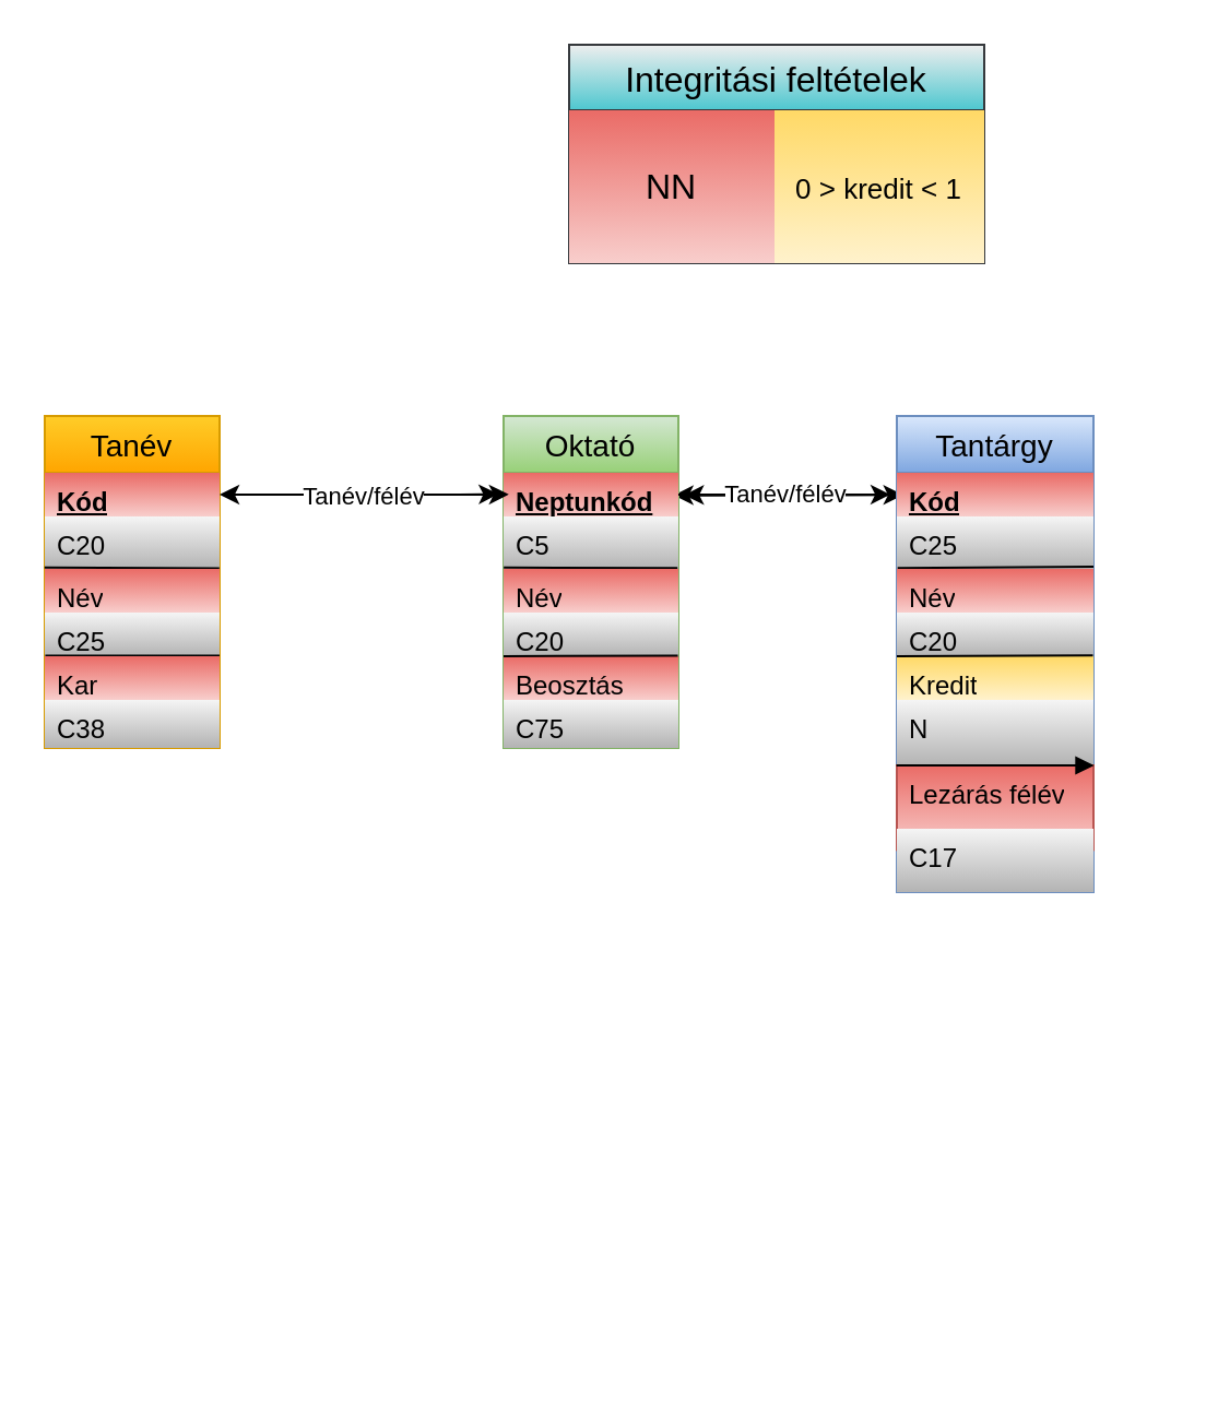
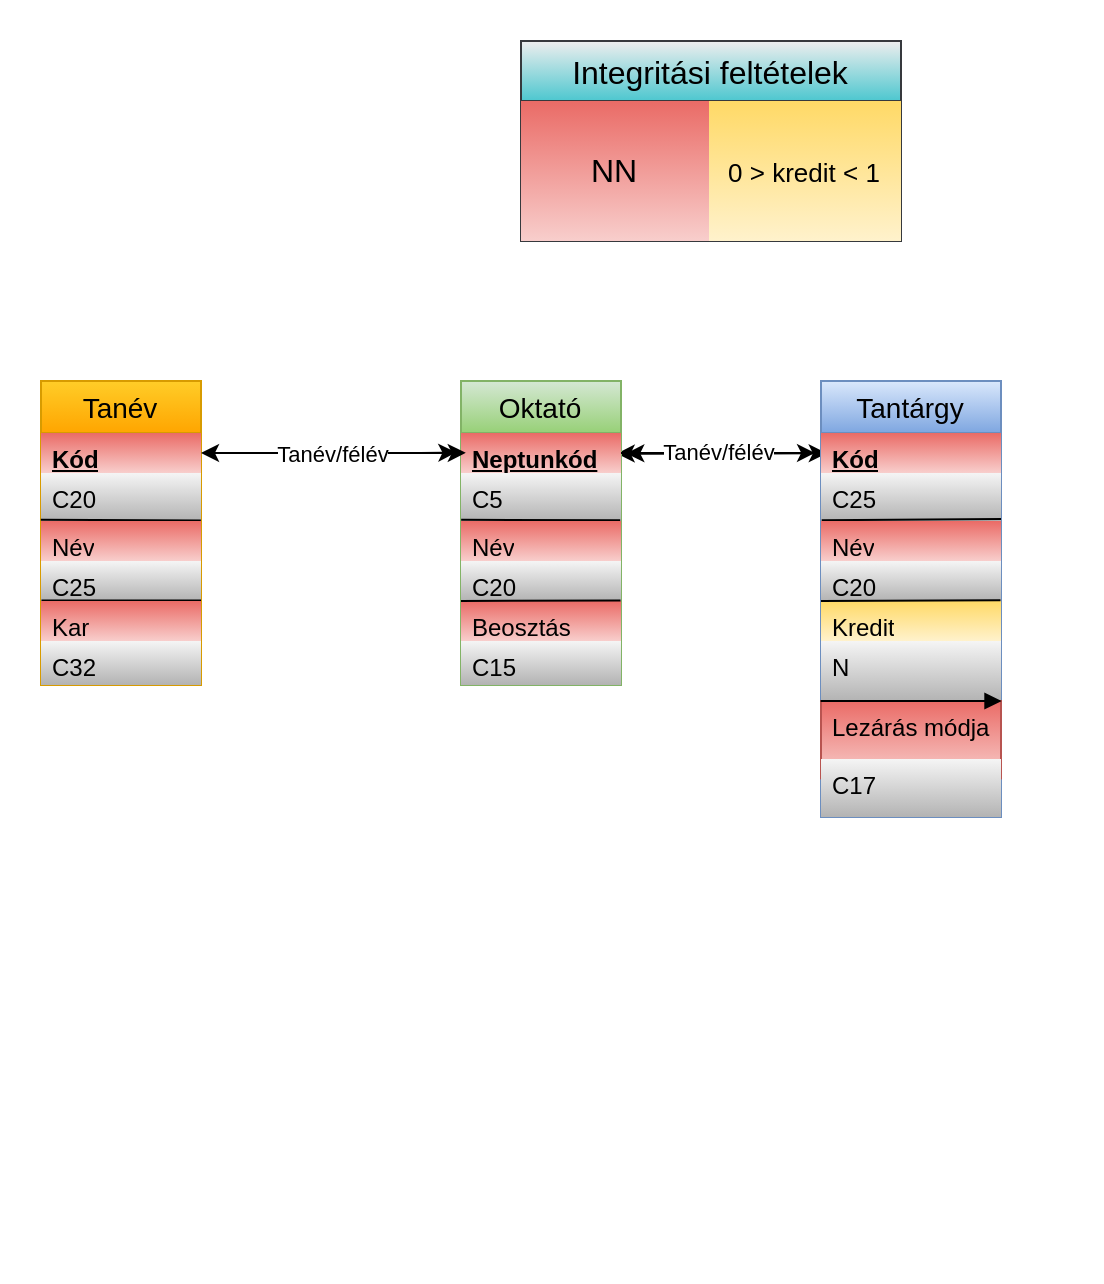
  <mxCell id="0" />
  <mxCell id="1" parent="0" />
  <mxCell id="2" value="" style="endArrow=classic;html=1;rounded=0;exitX=0;exitY=0.5;exitDx=0;exitDy=0;entryX=1.033;entryY=0.51;entryDx=0;entryDy=0;entryPerimeter=0;" parent="1" source="23" target="14" edge="1"><mxGeometry width="50" height="50" relative="1" as="geometry"><mxPoint x="290" y="350" as="sourcePoint" /><mxPoint x="320" y="230" as="targetPoint" /></mxGeometry></mxCell>
  <mxCell id="3" value="" style="endArrow=classic;startArrow=classic;html=1;rounded=0;entryX=0.032;entryY=0.508;entryDx=0;entryDy=0;entryPerimeter=0;exitX=0.973;exitY=0.515;exitDx=0;exitDy=0;exitPerimeter=0;" parent="1" source="14" target="23" edge="1"><mxGeometry width="50" height="50" relative="1" as="geometry"><mxPoint x="310" y="380" as="sourcePoint" /><mxPoint x="420" y="226" as="targetPoint" /></mxGeometry></mxCell>
  <mxCell id="4" value="Tanév" style="swimlane;fontStyle=0;childLayout=stackLayout;horizontal=1;startSize=26;horizontalStack=0;resizeParent=1;resizeParentMax=0;resizeLast=0;collapsible=1;marginBottom=0;align=center;fontSize=14;fillColor=#ffcd28;strokeColor=#d79b00;gradientColor=#ffa500;" parent="1" vertex="1"><mxGeometry x="20" y="190" width="80" height="152" as="geometry" /></mxCell>
  <mxCell id="5" value="&lt;u&gt;Kód&lt;/u&gt;" style="text;strokeColor=none;fillColor=#f8cecc;spacingLeft=4;spacingRight=4;overflow=hidden;rotatable=0;points=[[0,0.5],[1,0.5]];portConstraint=eastwest;fontSize=12;whiteSpace=wrap;html=1;strokeWidth=1;fontStyle=1;gradientColor=#ea6b66;gradientDirection=north;" parent="4" vertex="1"><mxGeometry y="26" width="80" height="20" as="geometry" /></mxCell>
  <mxCell id="6" value="C20" style="text;strokeColor=none;fillColor=#f5f5f5;spacingLeft=4;spacingRight=4;overflow=hidden;rotatable=0;points=[[0,0.5],[1,0.5]];portConstraint=eastwest;fontSize=12;whiteSpace=wrap;html=1;perimeterSpacing=0;gradientColor=#b3b3b3;" parent="4" vertex="1"><mxGeometry y="46" width="80" height="24" as="geometry" /></mxCell>
  <mxCell id="7" value="" style="endArrow=none;html=1;rounded=0;entryX=0.999;entryY=-0.014;entryDx=0;entryDy=0;entryPerimeter=0;exitX=-0.001;exitY=-0.029;exitDx=0;exitDy=0;exitPerimeter=0;" parent="4" source="8" target="8" edge="1"><mxGeometry relative="1" as="geometry"><mxPoint x="-1" y="70" as="sourcePoint" /><mxPoint x="80" y="70" as="targetPoint" /></mxGeometry></mxCell>
  <mxCell id="8" value="Név" style="text;strokeColor=none;fillColor=#f8cecc;spacingLeft=4;spacingRight=4;overflow=hidden;rotatable=0;points=[[0,0.5],[1,0.5]];portConstraint=eastwest;fontSize=12;whiteSpace=wrap;html=1;gradientColor=#ea6b66;gradientDirection=north;" parent="4" vertex="1"><mxGeometry y="70" width="80" height="20" as="geometry" /></mxCell>
  <mxCell id="9" value="C25" style="text;strokeColor=none;fillColor=#f5f5f5;spacingLeft=4;spacingRight=4;overflow=hidden;rotatable=0;points=[[0,0.5],[1,0.5]];portConstraint=eastwest;fontSize=12;whiteSpace=wrap;html=1;gradientColor=#b3b3b3;" parent="4" vertex="1"><mxGeometry y="90" width="80" height="20" as="geometry" /></mxCell>
  <mxCell id="10" value="" style="endArrow=none;html=1;rounded=0;exitX=0.003;exitY=-0.014;exitDx=0;exitDy=0;exitPerimeter=0;entryX=1;entryY=-0.014;entryDx=0;entryDy=0;entryPerimeter=0;" parent="4" source="11" target="11" edge="1"><mxGeometry relative="1" as="geometry"><mxPoint x="0.8" y="110.5" as="sourcePoint" /><mxPoint x="80.0" y="110" as="targetPoint" /></mxGeometry></mxCell>
  <mxCell id="11" value="Kar" style="text;strokeColor=none;fillColor=#f8cecc;spacingLeft=4;spacingRight=4;overflow=hidden;rotatable=0;points=[[0,0.5],[1,0.5]];portConstraint=eastwest;fontSize=12;whiteSpace=wrap;html=1;gradientColor=#ea6b66;gradientDirection=north;" parent="4" vertex="1"><mxGeometry y="110" width="80" height="20" as="geometry" /></mxCell>
- <mxCell id="12" value="C38" style="text;strokeColor=none;fillColor=#f5f5f5;spacingLeft=4;spacingRight=4;overflow=hidden;rotatable=0;points=[[0,0.5],[1,0.5]];portConstraint=eastwest;fontSize=12;whiteSpace=wrap;html=1;gradientColor=#b3b3b3;" parent="4" vertex="1"><mxGeometry y="130" width="80" height="22" as="geometry" /></mxCell>
+ <mxCell id="12" value="C32" style="text;strokeColor=none;fillColor=#f5f5f5;spacingLeft=4;spacingRight=4;overflow=hidden;rotatable=0;points=[[0,0.5],[1,0.5]];portConstraint=eastwest;fontSize=12;whiteSpace=wrap;html=1;gradientColor=#b3b3b3;" parent="4" vertex="1"><mxGeometry y="130" width="80" height="22" as="geometry" /></mxCell>
  <mxCell id="13" value="Oktató" style="swimlane;fontStyle=0;childLayout=stackLayout;horizontal=1;startSize=26;horizontalStack=0;resizeParent=1;resizeParentMax=0;resizeLast=0;collapsible=1;marginBottom=0;align=center;fontSize=14;fillColor=#d5e8d4;strokeColor=#82b366;gradientColor=#97d077;" parent="1" vertex="1"><mxGeometry x="230" y="190" width="80" height="152" as="geometry" /></mxCell>
  <mxCell id="14" value="&lt;u&gt;Neptunkód&lt;/u&gt;" style="text;strokeColor=none;fillColor=#f8cecc;spacingLeft=4;spacingRight=4;overflow=hidden;rotatable=0;points=[[0,0.5],[1,0.5]];portConstraint=eastwest;fontSize=12;whiteSpace=wrap;html=1;strokeWidth=1;fontStyle=1;gradientColor=#ea6b66;gradientDirection=north;" parent="13" vertex="1"><mxGeometry y="26" width="80" height="20" as="geometry" /></mxCell>
  <mxCell id="15" value="C5" style="text;strokeColor=none;fillColor=#f5f5f5;spacingLeft=4;spacingRight=4;overflow=hidden;rotatable=0;points=[[0,0.5],[1,0.5]];portConstraint=eastwest;fontSize=12;whiteSpace=wrap;html=1;perimeterSpacing=0;gradientColor=#b3b3b3;" parent="13" vertex="1"><mxGeometry y="46" width="80" height="24" as="geometry" /></mxCell>
  <mxCell id="16" value="" style="endArrow=none;html=1;rounded=0;entryX=0.995;entryY=0.984;entryDx=0;entryDy=0;entryPerimeter=0;exitX=0.001;exitY=-0.029;exitDx=0;exitDy=0;exitPerimeter=0;" parent="13" source="17" target="15" edge="1"><mxGeometry relative="1" as="geometry"><mxPoint y="70" as="sourcePoint" /><mxPoint x="80" y="69" as="targetPoint" /></mxGeometry></mxCell>
  <mxCell id="17" value="Név" style="text;strokeColor=none;fillColor=#f8cecc;spacingLeft=4;spacingRight=4;overflow=hidden;rotatable=0;points=[[0,0.5],[1,0.5]];portConstraint=eastwest;fontSize=12;whiteSpace=wrap;html=1;gradientColor=#ea6b66;gradientDirection=north;" parent="13" vertex="1"><mxGeometry y="70" width="80" height="20" as="geometry" /></mxCell>
  <mxCell id="18" value="C20" style="text;strokeColor=none;fillColor=#f5f5f5;spacingLeft=4;spacingRight=4;overflow=hidden;rotatable=0;points=[[0,0.5],[1,0.5]];portConstraint=eastwest;fontSize=12;whiteSpace=wrap;html=1;gradientColor=#b3b3b3;" parent="13" vertex="1"><mxGeometry y="90" width="80" height="20" as="geometry" /></mxCell>
  <mxCell id="19" value="Beosztás" style="text;strokeColor=none;fillColor=#f8cecc;spacingLeft=4;spacingRight=4;overflow=hidden;rotatable=0;points=[[0,0.5],[1,0.5]];portConstraint=eastwest;fontSize=12;whiteSpace=wrap;html=1;gradientColor=#ea6b66;gradientDirection=north;" parent="13" vertex="1"><mxGeometry y="110" width="80" height="20" as="geometry" /></mxCell>
- <mxCell id="20" value="C75&lt;div&gt;&lt;br&gt;&lt;/div&gt;" style="text;strokeColor=none;fillColor=#f5f5f5;spacingLeft=4;spacingRight=4;overflow=hidden;rotatable=0;points=[[0,0.5],[1,0.5]];portConstraint=eastwest;fontSize=12;whiteSpace=wrap;html=1;gradientColor=#b3b3b3;" parent="13" vertex="1"><mxGeometry y="130" width="80" height="22" as="geometry" /></mxCell>
+ <mxCell id="20" value="C15&lt;div&gt;&lt;br&gt;&lt;/div&gt;" style="text;strokeColor=none;fillColor=#f5f5f5;spacingLeft=4;spacingRight=4;overflow=hidden;rotatable=0;points=[[0,0.5],[1,0.5]];portConstraint=eastwest;fontSize=12;whiteSpace=wrap;html=1;gradientColor=#b3b3b3;" parent="13" vertex="1"><mxGeometry y="130" width="80" height="22" as="geometry" /></mxCell>
  <mxCell id="21" value="" style="endArrow=none;html=1;rounded=0;entryX=0.997;entryY=-0.014;entryDx=0;entryDy=0;entryPerimeter=0;" parent="13" target="19" edge="1"><mxGeometry relative="1" as="geometry"><mxPoint y="110" as="sourcePoint" /><mxPoint x="80" y="112" as="targetPoint" /></mxGeometry></mxCell>
  <mxCell id="22" value="Tantárgy" style="swimlane;fontStyle=0;childLayout=stackLayout;horizontal=1;startSize=26;horizontalStack=0;resizeParent=1;resizeParentMax=0;resizeLast=0;collapsible=1;marginBottom=0;align=center;fontSize=14;fillColor=#dae8fc;strokeColor=#6c8ebf;gradientColor=#7ea6e0;" parent="1" vertex="1"><mxGeometry x="410" y="190" width="90" height="218" as="geometry" /></mxCell>
  <mxCell id="23" value="&lt;u&gt;Kód&lt;/u&gt;" style="text;strokeColor=none;fillColor=#f8cecc;spacingLeft=4;spacingRight=4;overflow=hidden;rotatable=0;points=[[0,0.5],[1,0.5]];portConstraint=eastwest;fontSize=12;whiteSpace=wrap;html=1;strokeWidth=1;fontStyle=1;gradientColor=#ea6b66;gradientDirection=north;" parent="22" vertex="1"><mxGeometry y="26" width="90" height="20" as="geometry" /></mxCell>
  <mxCell id="24" value="C25" style="text;strokeColor=none;fillColor=#f5f5f5;spacingLeft=4;spacingRight=4;overflow=hidden;rotatable=0;points=[[0,0.5],[1,0.5]];portConstraint=eastwest;fontSize=12;whiteSpace=wrap;html=1;perimeterSpacing=0;gradientColor=#b3b3b3;" parent="22" vertex="1"><mxGeometry y="46" width="90" height="24" as="geometry" /></mxCell>
  <mxCell id="25" value="" style="endArrow=none;html=1;rounded=0;exitX=0.004;exitY=-0.02;exitDx=0;exitDy=0;exitPerimeter=0;" parent="22" source="26" edge="1"><mxGeometry relative="1" as="geometry"><mxPoint x="-1" y="70" as="sourcePoint" /><mxPoint x="90" y="69" as="targetPoint" /></mxGeometry></mxCell>
  <mxCell id="26" value="Név" style="text;strokeColor=none;fillColor=#f8cecc;spacingLeft=4;spacingRight=4;overflow=hidden;rotatable=0;points=[[0,0.5],[1,0.5]];portConstraint=eastwest;fontSize=12;whiteSpace=wrap;html=1;gradientColor=#ea6b66;gradientDirection=north;" parent="22" vertex="1"><mxGeometry y="70" width="90" height="20" as="geometry" /></mxCell>
  <mxCell id="27" value="C20&lt;div&gt;&lt;br&gt;&lt;/div&gt;" style="text;strokeColor=none;fillColor=#f5f5f5;spacingLeft=4;spacingRight=4;overflow=hidden;rotatable=0;points=[[0,0.5],[1,0.5]];portConstraint=eastwest;fontSize=12;whiteSpace=wrap;html=1;gradientColor=#b3b3b3;" parent="22" vertex="1"><mxGeometry y="90" width="90" height="20" as="geometry" /></mxCell>
  <mxCell id="28" value="Kredit" style="text;strokeColor=none;fillColor=#fff2cc;spacingLeft=4;spacingRight=4;overflow=hidden;rotatable=0;points=[[0,0.5],[1,0.5]];portConstraint=eastwest;fontSize=12;whiteSpace=wrap;html=1;gradientColor=#ffd966;gradientDirection=north;" parent="22" vertex="1"><mxGeometry y="110" width="90" height="20" as="geometry" /></mxCell>
  <mxCell id="29" value="N" style="text;spacingLeft=4;spacingRight=4;overflow=hidden;rotatable=0;points=[[0,0.5],[1,0.5]];portConstraint=eastwest;fontSize=12;whiteSpace=wrap;html=1;fillColor=#f5f5f5;strokeColor=none;gradientColor=#b3b3b3;" parent="22" vertex="1"><mxGeometry y="130" width="90" height="30" as="geometry" /></mxCell>
  <mxCell id="30" value="" style="group;fillColor=#f5f5f5;strokeColor=none;gradientColor=#b3b3b3;" parent="22" vertex="1" connectable="0"><mxGeometry y="160" width="90" height="58" as="geometry" /></mxCell>
- <mxCell id="31" value="Lezárás félév" style="text;strokeColor=#b85450;fillColor=#f8cecc;spacingLeft=4;spacingRight=4;overflow=hidden;rotatable=0;points=[[0,0.5],[1,0.5]];portConstraint=eastwest;fontSize=12;whiteSpace=wrap;html=1;gradientColor=#ea6b66;gradientDirection=north;" parent="30" vertex="1"><mxGeometry width="90" height="38.667" as="geometry" /></mxCell>
+ <mxCell id="31" value="Lezárás módja" style="text;strokeColor=#b85450;fillColor=#f8cecc;spacingLeft=4;spacingRight=4;overflow=hidden;rotatable=0;points=[[0,0.5],[1,0.5]];portConstraint=eastwest;fontSize=12;whiteSpace=wrap;html=1;gradientColor=#ea6b66;gradientDirection=north;" parent="30" vertex="1"><mxGeometry width="90" height="38.667" as="geometry" /></mxCell>
  <mxCell id="32" value="C17" style="text;strokeColor=none;fillColor=#f5f5f5;spacingLeft=4;spacingRight=4;overflow=hidden;rotatable=0;points=[[0,0.5],[1,0.5]];portConstraint=eastwest;fontSize=12;whiteSpace=wrap;html=1;gradientColor=#b3b3b3;" parent="30" vertex="1"><mxGeometry y="29" width="90" height="29" as="geometry" /></mxCell>
  <mxCell id="33" value="" style="endArrow=none;html=1;rounded=0;entryX=0.997;entryY=-0.02;entryDx=0;entryDy=0;entryPerimeter=0;" parent="22" target="28" edge="1"><mxGeometry relative="1" as="geometry"><mxPoint y="110" as="sourcePoint" /><mxPoint x="80" y="110" as="targetPoint" /></mxGeometry></mxCell>
  <mxCell id="34" value="" style="endArrow=block;html=1;rounded=0;exitX=-0.002;exitY=1;exitDx=0;exitDy=0;exitPerimeter=0;entryX=1.003;entryY=0;entryDx=0;entryDy=0;entryPerimeter=0;" parent="22" source="29" target="31" edge="1"><mxGeometry relative="1" as="geometry"><mxPoint x="5" y="149.933" as="sourcePoint" /><mxPoint x="85" y="149.933" as="targetPoint" /></mxGeometry></mxCell>
  <mxCell id="35" value="&lt;div&gt;&lt;br&gt;&lt;/div&gt;" style="text;strokeColor=none;fillColor=none;spacingLeft=4;spacingRight=4;overflow=hidden;rotatable=0;points=[[0,0.5],[1,0.5]];portConstraint=eastwest;fontSize=12;whiteSpace=wrap;html=1;" parent="1" vertex="1"><mxGeometry x="450" y="600" width="80" height="20" as="geometry" /></mxCell>
  <mxCell id="36" value="" style="endArrow=classic;html=1;rounded=0;entryX=1;entryY=0.5;entryDx=0;entryDy=0;exitX=0;exitY=0.5;exitDx=0;exitDy=0;" parent="1" source="14" target="5" edge="1"><mxGeometry relative="1" as="geometry"><mxPoint x="180" y="396" as="sourcePoint" /><mxPoint x="280" y="396" as="targetPoint" /></mxGeometry></mxCell>
  <mxCell id="37" value="Tanév/félév" style="edgeLabel;resizable=0;html=1;;align=center;verticalAlign=middle;" parent="36" connectable="0" vertex="1"><mxGeometry relative="1" as="geometry" /></mxCell>
  <mxCell id="38" value="" style="endArrow=classic;html=1;rounded=0;exitX=1;exitY=0.5;exitDx=0;exitDy=0;entryX=-0.033;entryY=0.497;entryDx=0;entryDy=0;entryPerimeter=0;" parent="1" source="14" target="23" edge="1"><mxGeometry relative="1" as="geometry"><mxPoint x="190" y="406" as="sourcePoint" /><mxPoint x="420" y="260" as="targetPoint" /></mxGeometry></mxCell>
  <mxCell id="39" value="Tanév/félév" style="edgeLabel;resizable=0;html=1;;align=center;verticalAlign=middle;" parent="38" connectable="0" vertex="1"><mxGeometry relative="1" as="geometry" /></mxCell>
  <mxCell id="40" value="" style="endArrow=classic;html=1;rounded=0;entryX=-0.029;entryY=0.486;entryDx=0;entryDy=0;entryPerimeter=0;" parent="1" target="14" edge="1"><mxGeometry width="50" height="50" relative="1" as="geometry"><mxPoint x="210" y="226" as="sourcePoint" /><mxPoint x="250" y="300" as="targetPoint" /></mxGeometry></mxCell>
  <mxCell id="41" value="" style="endArrow=classic;html=1;rounded=0;entryX=0.03;entryY=0.496;entryDx=0;entryDy=0;entryPerimeter=0;" parent="1" target="14" edge="1"><mxGeometry width="50" height="50" relative="1" as="geometry"><mxPoint x="210" y="226" as="sourcePoint" /><mxPoint x="250" y="300" as="targetPoint" /></mxGeometry></mxCell>
  <mxCell id="42" value="Integritási feltételek" style="shape=table;startSize=30;container=1;collapsible=0;childLayout=tableLayout;fontSize=16;fillColor=#eeeeee;strokeColor=#36393d;gradientColor=#4DC7CF;swimlaneFillColor=none;" parent="1" vertex="1"><mxGeometry x="260" y="20" width="190" height="100" as="geometry" /></mxCell>
  <mxCell id="43" value="" style="shape=tableRow;horizontal=0;startSize=0;swimlaneHead=0;swimlaneBody=0;strokeColor=inherit;top=0;left=0;bottom=0;right=0;collapsible=0;dropTarget=0;fillColor=none;points=[[0,0.5],[1,0.5]];portConstraint=eastwest;fontSize=16;" parent="42" vertex="1"><mxGeometry y="30" width="190" height="70" as="geometry" /></mxCell>
  <mxCell id="44" value="NN" style="shape=partialRectangle;html=1;whiteSpace=wrap;connectable=0;strokeColor=#b85450;overflow=hidden;fillColor=#f8cecc;top=0;left=0;bottom=0;right=0;pointerEvents=1;fontSize=16;gradientColor=#ea6b66;gradientDirection=north;" parent="43" vertex="1"><mxGeometry width="94" height="70" as="geometry"><mxRectangle width="94" height="70" as="alternateBounds" /></mxGeometry></mxCell>
  <mxCell id="45" value="&lt;font size=&quot;2&quot;&gt;0 &amp;gt; kredit &amp;lt; 1&lt;/font&gt;" style="shape=partialRectangle;html=1;whiteSpace=wrap;connectable=0;strokeColor=#d6b656;overflow=hidden;fillColor=#fff2cc;top=0;left=0;bottom=0;right=0;pointerEvents=1;fontSize=16;gradientColor=#ffd966;gradientDirection=north;" parent="43" vertex="1"><mxGeometry x="94" width="96" height="70" as="geometry"><mxRectangle width="96" height="70" as="alternateBounds" /></mxGeometry></mxCell>
